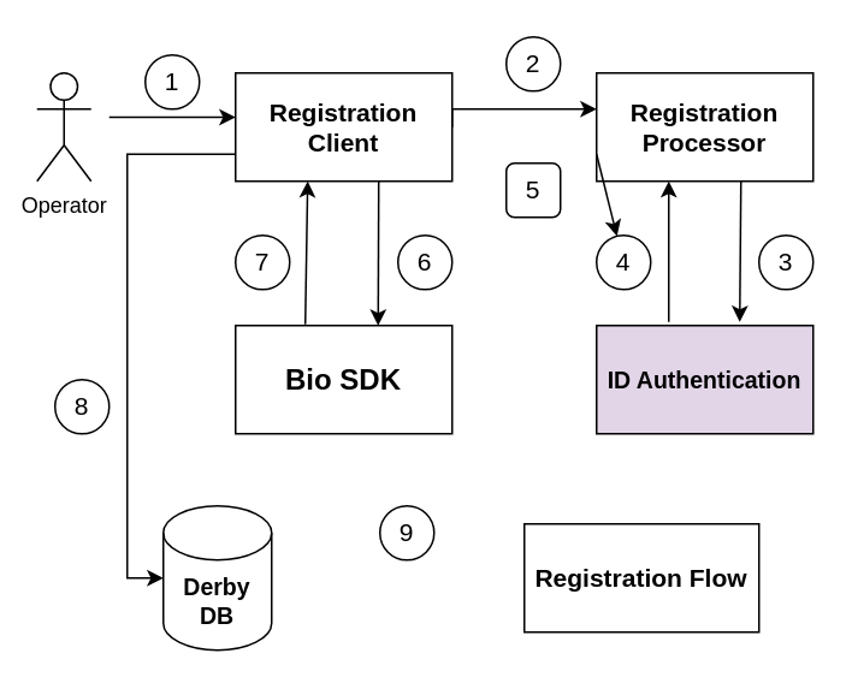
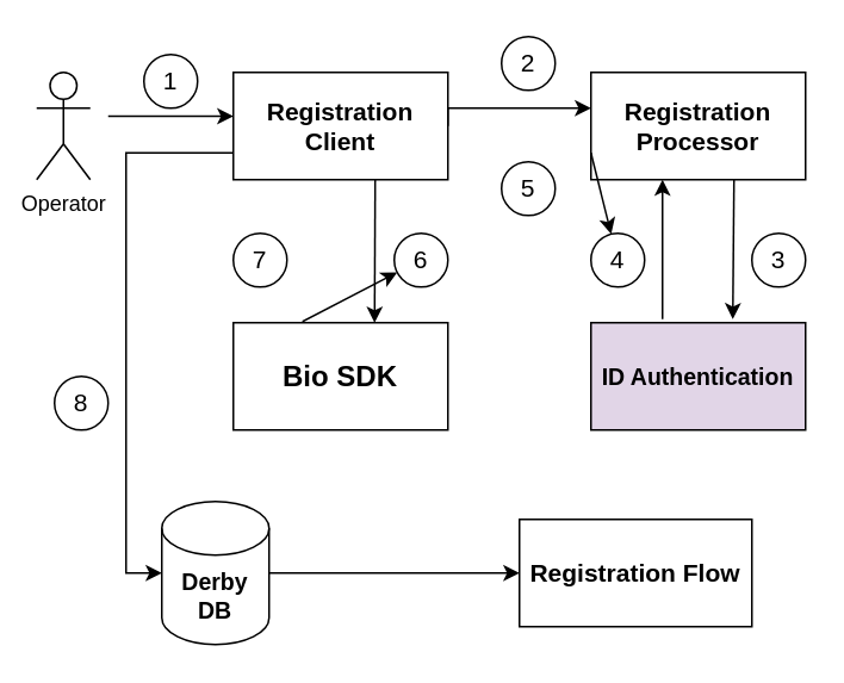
  <mxCell id="0" />
  <mxCell id="1" parent="0" />
  <mxCell id="2" value="Operator" style="shape=umlActor;verticalLabelPosition=bottom;verticalAlign=top;html=1;outlineConnect=0;" vertex="1" parent="1"><mxGeometry x="20" y="40" width="30" height="60" as="geometry" /></mxCell>
  <mxCell id="3" style="edgeStyle=orthogonalEdgeStyle;rounded=0;orthogonalLoop=1;jettySize=auto;html=1;exitX=0;exitY=0.75;exitDx=0;exitDy=0;fontSize=14;entryX=0;entryY=0.5;entryDx=0;entryDy=0;entryPerimeter=0;" edge="1" parent="1" source="4" target="9"><mxGeometry relative="1" as="geometry"><mxPoint x="70" y="320" as="targetPoint" /></mxGeometry></mxCell>
  <mxCell id="4" value="&lt;b&gt;&lt;font style=&quot;font-size: 14px;&quot;&gt;Registration Client&lt;/font&gt;&lt;/b&gt;" style="rounded=0;whiteSpace=wrap;html=1;" vertex="1" parent="1"><mxGeometry x="130" y="40" width="120" height="60" as="geometry" /></mxCell>
  <mxCell id="5" value="&lt;b&gt;&lt;font style=&quot;font-size: 14px;&quot;&gt;Registration Processor&lt;/font&gt;&lt;/b&gt;" style="rounded=0;whiteSpace=wrap;html=1;" vertex="1" parent="1"><mxGeometry x="330" y="40" width="120" height="60" as="geometry" /></mxCell>
  <mxCell id="6" value="&lt;font style=&quot;font-size: 16px;&quot;&gt;&lt;b&gt;Bio SDK&lt;/b&gt;&lt;/font&gt;" style="rounded=0;whiteSpace=wrap;html=1;" vertex="1" parent="1"><mxGeometry x="130" y="180" width="120" height="60" as="geometry" /></mxCell>
  <mxCell id="7" value="&lt;b&gt;&lt;font style=&quot;font-size: 13px;&quot;&gt;ID Authentication&lt;/font&gt;&lt;/b&gt;" style="rounded=0;whiteSpace=wrap;html=1;fillColor=#e1d5e7;" vertex="1" parent="1"><mxGeometry x="330" y="180" width="120" height="60" as="geometry" /></mxCell>
  <mxCell id="8" value="&lt;font style=&quot;font-size: 14px;&quot;&gt;&lt;b&gt;Registration Flow&lt;/b&gt;&lt;/font&gt;" style="rounded=0;whiteSpace=wrap;html=1;" vertex="1" parent="1"><mxGeometry x="290" y="290" width="130" height="60" as="geometry" /></mxCell>
  <mxCell id="9" value="&lt;font style=&quot;font-size: 13px;&quot;&gt;&lt;b&gt;Derby DB&lt;/b&gt;&lt;/font&gt;" style="shape=cylinder3;whiteSpace=wrap;html=1;boundedLbl=1;backgroundOutline=1;size=15;" vertex="1" parent="1"><mxGeometry x="90" y="280" width="60" height="80" as="geometry" /></mxCell>
  <mxCell id="10" value="" style="endArrow=classic;html=1;rounded=0;" edge="1" parent="1"><mxGeometry width="50" height="50" relative="1" as="geometry"><mxPoint x="60" y="64.5" as="sourcePoint" /><mxPoint x="130" y="64.5" as="targetPoint" /></mxGeometry></mxCell>
  <mxCell id="11" value="" style="endArrow=classic;html=1;rounded=0;fontSize=14;exitX=1;exitY=0.5;exitDx=0;exitDy=0;" edge="1" parent="1" source="4"><mxGeometry width="50" height="50" relative="1" as="geometry"><mxPoint x="310" y="120" as="sourcePoint" /><mxPoint x="330" y="60" as="targetPoint" /><Array as="points"><mxPoint x="250" y="60" /></Array></mxGeometry></mxCell>
  <mxCell id="12" value="" style="endArrow=classic;html=1;rounded=0;fontSize=14;exitX=0;exitY=0.75;exitDx=0;exitDy=0;" edge="1" parent="1" source="5" target="24"><mxGeometry width="50" height="50" relative="1" as="geometry"><mxPoint x="310" y="120" as="sourcePoint" /><mxPoint x="360" y="70" as="targetPoint" /></mxGeometry></mxCell>
  <mxCell id="13" value="" style="endArrow=classic;html=1;rounded=0;fontSize=14;" edge="1" parent="1"><mxGeometry width="50" height="50" relative="1" as="geometry"><mxPoint x="370" y="178" as="sourcePoint" /><mxPoint x="370" y="100" as="targetPoint" /></mxGeometry></mxCell>
  <mxCell id="14" value="" style="endArrow=classic;html=1;rounded=0;fontSize=14;entryX=0.661;entryY=-0.033;entryDx=0;entryDy=0;entryPerimeter=0;" edge="1" parent="1" target="7"><mxGeometry width="50" height="50" relative="1" as="geometry"><mxPoint x="410" y="100" as="sourcePoint" /><mxPoint x="410" y="170" as="targetPoint" /></mxGeometry></mxCell>
  <mxCell id="15" value="" style="endArrow=classic;html=1;rounded=0;fontSize=14;exitX=0.661;exitY=1;exitDx=0;exitDy=0;exitPerimeter=0;" edge="1" parent="1" source="4"><mxGeometry width="50" height="50" relative="1" as="geometry"><mxPoint x="167" y="100" as="sourcePoint" /><mxPoint x="209" y="180" as="targetPoint" /></mxGeometry></mxCell>
- <mxCell id="16" value="" style="endArrow=classic;html=1;rounded=0;fontSize=14;entryX=0.333;entryY=1;entryDx=0;entryDy=0;entryPerimeter=0;exitX=0.322;exitY=-0.011;exitDx=0;exitDy=0;exitPerimeter=0;" edge="1" parent="1" source="6" target="4"><mxGeometry width="50" height="50" relative="1" as="geometry"><mxPoint x="170" y="170" as="sourcePoint" /><mxPoint x="360" y="270" as="targetPoint" /></mxGeometry></mxCell>
+ <mxCell id="16" value="" style="endArrow=classic;html=1;rounded=0;fontSize=14;exitX=0.322;exitY=-0.011;exitDx=0;exitDy=0;exitPerimeter=0;" edge="1" parent="1" source="6" target="23"><mxGeometry width="50" height="50" relative="1" as="geometry"><mxPoint x="170" y="170" as="sourcePoint" /><mxPoint x="360" y="270" as="targetPoint" /></mxGeometry></mxCell>
  <mxCell id="17" value="1" style="ellipse;whiteSpace=wrap;html=1;aspect=fixed;fontSize=14;" vertex="1" parent="1"><mxGeometry x="80" y="30" width="30" height="30" as="geometry" /></mxCell>
  <mxCell id="18" value="2" style="ellipse;whiteSpace=wrap;html=1;aspect=fixed;fontSize=14;" vertex="1" parent="1"><mxGeometry x="280" y="20" width="30" height="30" as="geometry" /></mxCell>
- <mxCell id="19" value="5" style="whiteSpace=wrap;html=1;aspect=fixed;fontSize=14;rounded=1;" vertex="1" parent="1"><mxGeometry x="280" y="90" width="30" height="30" as="geometry" /></mxCell>
- <mxCell id="20" value="9" style="ellipse;whiteSpace=wrap;html=1;aspect=fixed;fontSize=14;" vertex="1" parent="1"><mxGeometry x="210" y="280" width="30" height="30" as="geometry" /></mxCell>
+ <mxCell id="19" value="5" style="ellipse;whiteSpace=wrap;html=1;aspect=fixed;fontSize=14;" vertex="1" parent="1"><mxGeometry x="280" y="90" width="30" height="30" as="geometry" /></mxCell>
  <mxCell id="21" value="8" style="ellipse;whiteSpace=wrap;html=1;aspect=fixed;fontSize=14;" vertex="1" parent="1"><mxGeometry x="30" y="210" width="30" height="30" as="geometry" /></mxCell>
  <mxCell id="22" value="7" style="ellipse;whiteSpace=wrap;html=1;aspect=fixed;fontSize=14;" vertex="1" parent="1"><mxGeometry x="130" y="130" width="30" height="30" as="geometry" /></mxCell>
  <mxCell id="23" value="6" style="ellipse;whiteSpace=wrap;html=1;aspect=fixed;fontSize=14;" vertex="1" parent="1"><mxGeometry x="220" y="130" width="30" height="30" as="geometry" /></mxCell>
  <mxCell id="24" value="4" style="ellipse;whiteSpace=wrap;html=1;aspect=fixed;fontSize=14;" vertex="1" parent="1"><mxGeometry x="330" y="130" width="30" height="30" as="geometry" /></mxCell>
  <mxCell id="25" value="3" style="ellipse;whiteSpace=wrap;html=1;aspect=fixed;fontSize=14;" vertex="1" parent="1"><mxGeometry x="420" y="130" width="30" height="30" as="geometry" /></mxCell>
+ <mxCell id="26" value="" style="endArrow=classic;html=1;rounded=0;fontSize=14;entryX=0;entryY=0.5;entryDx=0;entryDy=0;exitX=1;exitY=0.5;exitDx=0;exitDy=0;exitPerimeter=0;" edge="1" parent="1" source="9" target="8"><mxGeometry width="50" height="50" relative="1" as="geometry"><mxPoint x="310" y="220" as="sourcePoint" /><mxPoint x="360" y="170" as="targetPoint" /></mxGeometry></mxCell>
